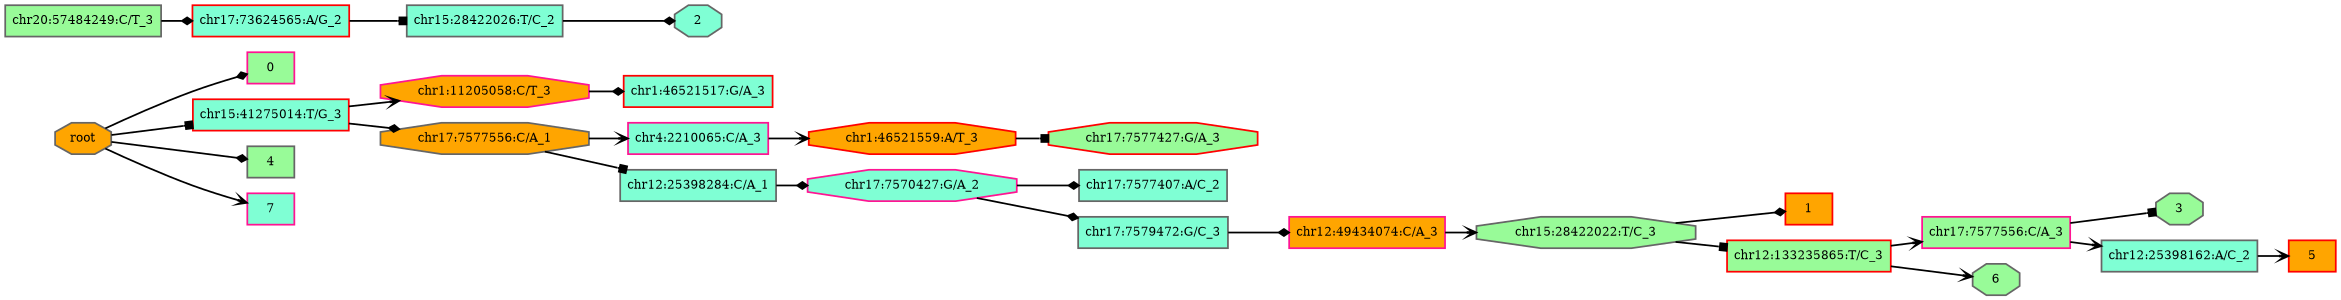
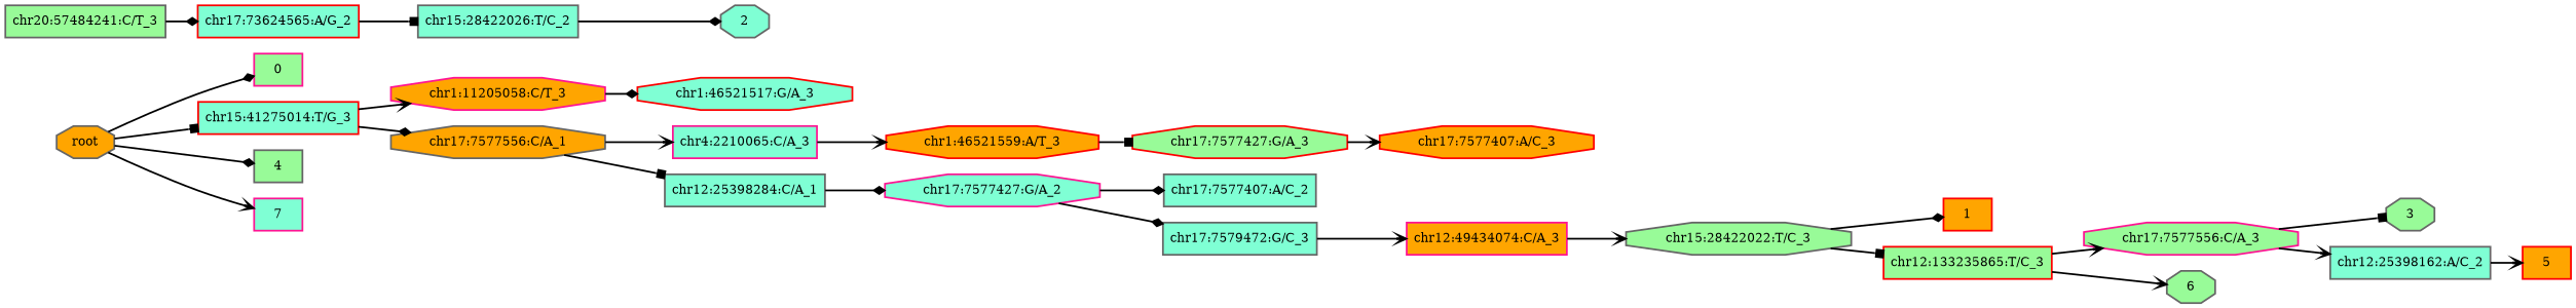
  digraph {
    rankdir=LR
    node [color=gray40 fillcolor=aquamarine shape=box style="bold,filled"]
    edge [arrowhead=diamond style=bold]
    n1 [fillcolor=orange label=root shape=octagon]
    n2 [color=deeppink fillcolor=palegreen label=0]
    n3 [color=red label="chr15:41275014:T/G_3"]
    n4 [fillcolor=palegreen label=4]
    n5 [color=deeppink label=7]
    n6 [color=deeppink fillcolor=orange label="chr1:11205058:C/T_3" shape=octagon]
    n7 [fillcolor=orange label="chr17:7577556:C/A_1" shape=octagon]
-   n8 [color=red label="chr1:46521517:G/A_3"]
+   n8 [color=red label="chr1:46521517:G/A_3" shape=octagon]
    n9 [color=deeppink label="chr4:2210065:C/A_3"]
    n10 [label="chr12:25398284:C/A_1"]
    n11 [color=red fillcolor=orange label=1]
    n12 [color=red fillcolor=orange label="chr1:46521559:A/T_3" shape=octagon]
    n13 [color=red fillcolor=palegreen label="chr17:7577427:G/A_3" shape=octagon]
-   n15 [fillcolor=palegreen label="chr20:57484249:C/T_3"]
+   n14 [color=red fillcolor=orange label="chr17:7577407:A/C_3" shape=octagon]
+   n15 [fillcolor=palegreen label="chr20:57484241:C/T_3"]
    n16 [color=red label="chr17:73624565:A/G_2"]
    n17 [label="chr15:28422026:T/C_2"]
    n18 [label=2 shape=octagon]
    n19 [color=red fillcolor=palegreen label="chr12:133235865:T/C_3"]
-   n20 [color=deeppink fillcolor=palegreen label="chr17:7577556:C/A_3"]
+   n20 [color=deeppink fillcolor=palegreen label="chr17:7577556:C/A_3" shape=octagon]
    n21 [fillcolor=palegreen label=6 shape=octagon]
    n22 [fillcolor=palegreen label=3 shape=octagon]
    n23 [label="chr12:25398162:A/C_2"]
    n24 [color=red fillcolor=orange label=5]
-   n25 [color=deeppink label="chr17:7570427:G/A_2" shape=octagon]
+   n25 [color=deeppink label="chr17:7577427:G/A_2" shape=octagon]
    n26 [label="chr17:7577407:A/C_2"]
    n27 [label="chr17:7579472:G/C_3"]
    n28 [color=deeppink fillcolor=orange label="chr12:49434074:C/A_3"]
    n29 [fillcolor=palegreen label="chr15:28422022:T/C_3" shape=octagon]
    n1 -> n2
    n1 -> n3 [arrowhead=box]
    n1 -> n4
    n1 -> n5 [arrowhead=vee]
    n3 -> n6 [arrowhead=vee]
    n3 -> n7
    n6 -> n8
    n7 -> n9 [arrowhead=vee]
    n7 -> n10 [arrowhead=box]
    n9 -> n12 [arrowhead=vee]
    n10 -> n25
    n12 -> n13 [arrowhead=box]
+   n13 -> n14 [arrowhead=vee]
    n15 -> n16
    n16 -> n17 [arrowhead=box]
    n17 -> n18
    n19 -> n20 [arrowhead=vee]
    n19 -> n21 [arrowhead=vee]
    n20 -> n22 [arrowhead=box]
    n20 -> n23 [arrowhead=vee]
    n23 -> n24 [arrowhead=vee]
    n25 -> n26
    n25 -> n27
-   n27 -> n28
+   n27 -> n28 [arrowhead=vee]
    n28 -> n29 [arrowhead=vee]
    n29 -> n11
    n29 -> n19 [arrowhead=box]
  }
